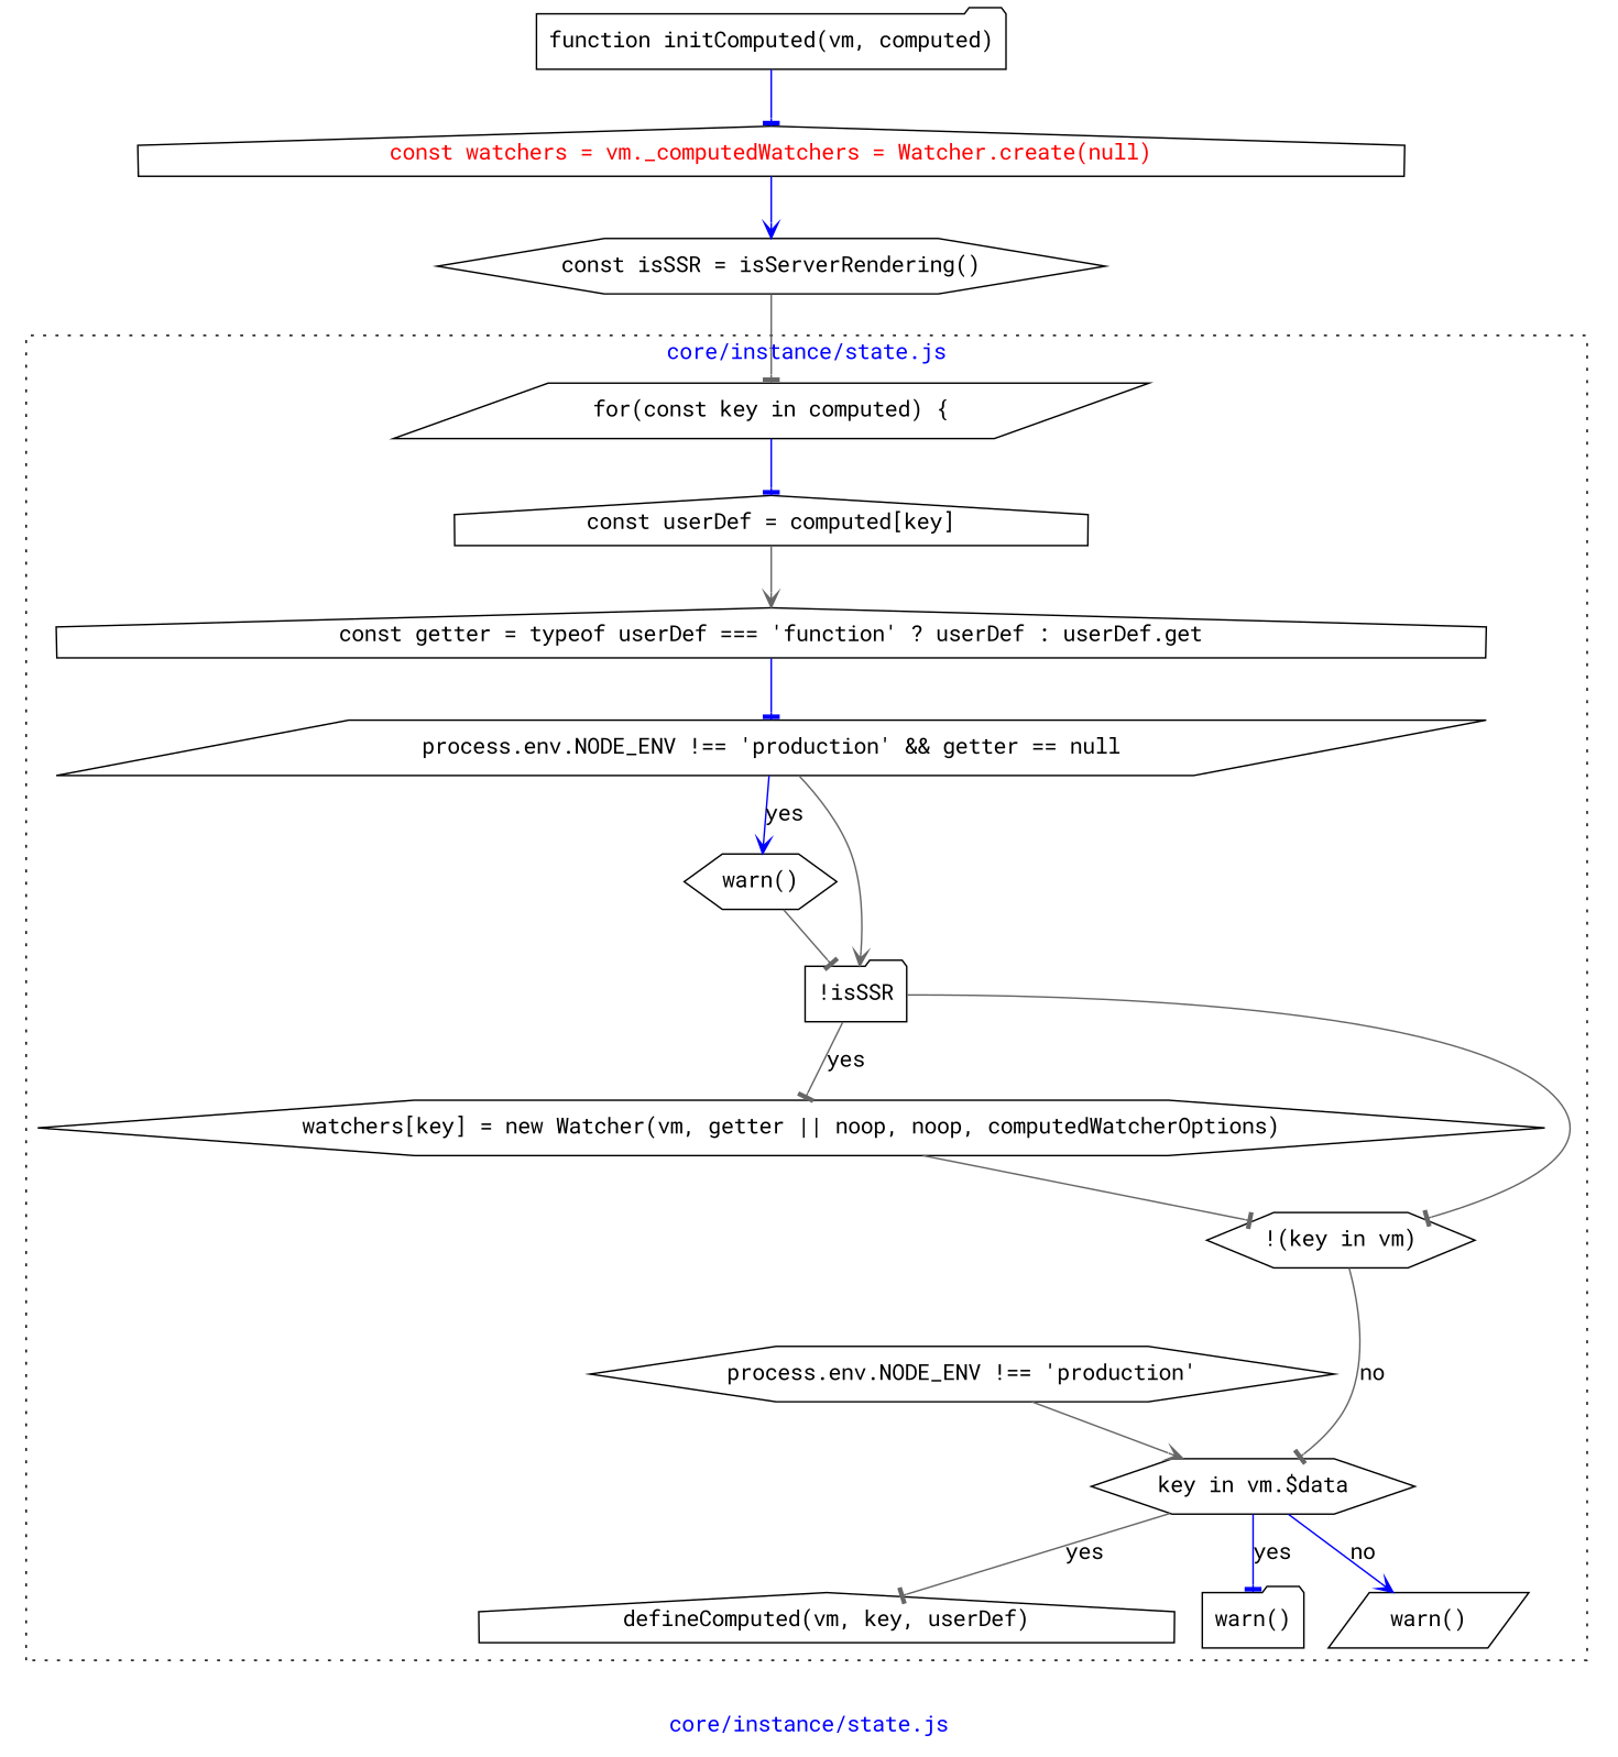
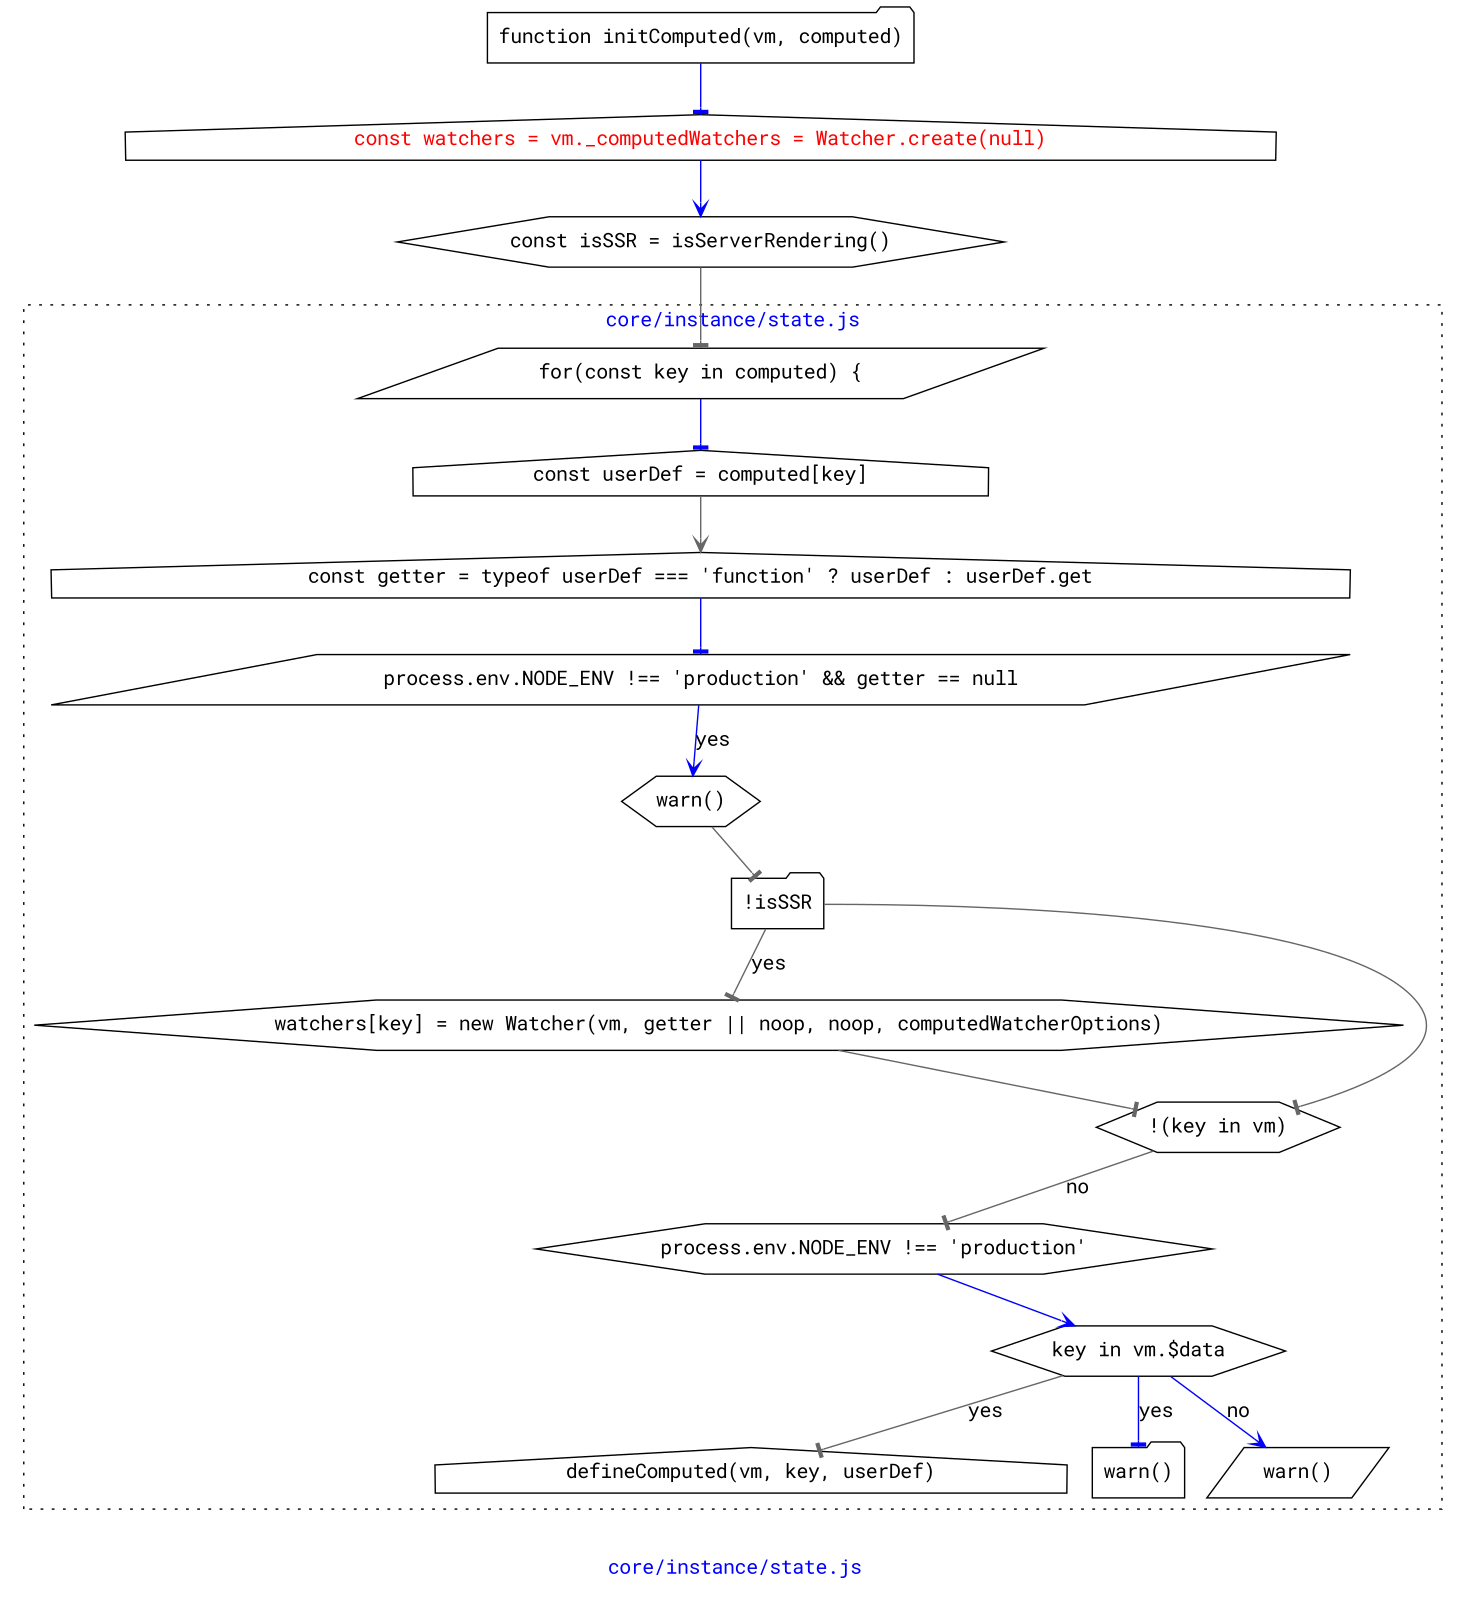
  digraph {
    fontcolor=blue
    fontname="Roboto Mono"
    label="core/instance/state.js"
    node [fontname="Roboto Mono" shape=hexagon]
    edge [arrowhead=tee color=gray40 fontname="Roboto Mono"]
    n1 [label="for(const key in computed) {" shape=parallelogram]
    n2 [label="const userDef = computed[key]" shape=house]
    n3 [label="const getter = typeof userDef === 'function' ? userDef : userDef.get" shape=house]
    n4 [label="process.env.NODE_ENV !== 'production' && getter == null" shape=parallelogram]
    n5 [label="warn()"]
    n6 [label="!isSSR" shape=folder]
    n7 [label="watchers[key] = new Watcher(vm, getter || noop, noop, computedWatcherOptions)"]
    n8 [label="!(key in vm)"]
    n9 [label="defineComputed(vm, key, userDef)" shape=house]
    n10 [label="process.env.NODE_ENV !== 'production'"]
    n11 [label="key in vm.$data"]
    n12 [label="warn()" shape=folder]
    n13 [label="warn()" shape=parallelogram]
    n14 [label="function initComputed(vm, computed)" shape=folder]
    n15 [fontcolor=red label="const watchers = vm._computedWatchers = Watcher.create(null)" shape=house]
    n16 [label="const isSSR = isServerRendering()"]
    subgraph cluster_1 {
      style=dotted
      n1
      n2
      n3
      n4
      n5
      n6
      n7
      n8
      n9
      n10
      n11
      n12
      n13
    }
    n1 -> n2 [color=blue]
    n2 -> n3 [arrowhead=vee]
    n3 -> n4 [color=blue]
    n4 -> n5 [arrowhead=vee color=blue label=yes]
-   n4 -> n6 [arrowhead=vee]
    n5 -> n6
    n6 -> n7 [label=yes]
    n6 -> n8
    n7 -> n8
-   n8 -> n11 [label=no]
-   n10 -> n11 [arrowhead=vee]
+   n8 -> n10 [label=no]
+   n10 -> n11 [arrowhead=vee color=blue]
    n11 -> n9 [label=yes]
    n11 -> n12 [color=blue label=yes]
    n11 -> n13 [arrowhead=vee color=blue label=no]
    n14 -> n15 [color=blue]
    n15 -> n16 [arrowhead=vee color=blue]
    n16 -> n1
  }
